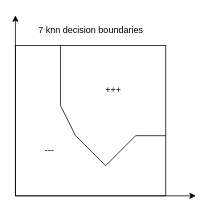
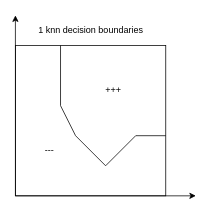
  <mxCell id="0" />
  <mxCell id="1" parent="0" />
  <mxCell id="2" value="" style="rounded=0;whiteSpace=wrap;html=1;fillColor=none;" vertex="1" parent="1"><mxGeometry x="20" y="60" width="200" height="200" as="geometry" /></mxCell>
  <mxCell id="3" value="" style="endArrow=classic;html=1;" edge="1" parent="1"><mxGeometry width="50" height="50" relative="1" as="geometry"><mxPoint x="20" y="260" as="sourcePoint" /><mxPoint x="20" y="20" as="targetPoint" /></mxGeometry></mxCell>
  <mxCell id="4" value="" style="endArrow=classic;html=1;" edge="1" parent="1"><mxGeometry width="50" height="50" relative="1" as="geometry"><mxPoint x="20" y="260" as="sourcePoint" /><mxPoint x="260" y="260" as="targetPoint" /></mxGeometry></mxCell>
  <mxCell id="5" value="" style="endArrow=none;html=1;rounded=0;" edge="1" parent="1"><mxGeometry width="50" height="50" relative="1" as="geometry"><mxPoint x="80" y="60" as="sourcePoint" /><mxPoint x="220" y="180" as="targetPoint" /><Array as="points"><mxPoint x="80" y="140" /><mxPoint x="100" y="180" /><mxPoint x="140" y="220" /><mxPoint x="180" y="180" /></Array></mxGeometry></mxCell>
  <mxCell id="6" value="+++" style="text;html=1;align=center;verticalAlign=middle;resizable=0;points=[];autosize=1;" vertex="1" parent="1"><mxGeometry x="130" y="110" width="40" height="20" as="geometry" /></mxCell>
  <mxCell id="7" value="---" style="text;html=1;align=center;verticalAlign=middle;resizable=0;points=[];autosize=1;" vertex="1" parent="1"><mxGeometry x="50" y="190" width="30" height="20" as="geometry" /></mxCell>
- <mxCell id="8" value="7 knn decision boundaries" style="text;html=1;align=center;verticalAlign=middle;resizable=0;points=[];autosize=1;" vertex="1" parent="1"><mxGeometry x="45" y="30" width="150" height="20" as="geometry" /></mxCell>
+ <mxCell id="8" value="1 knn decision boundaries" style="text;html=1;align=center;verticalAlign=middle;resizable=0;points=[];autosize=1;" vertex="1" parent="1"><mxGeometry x="45" y="30" width="150" height="20" as="geometry" /></mxCell>
